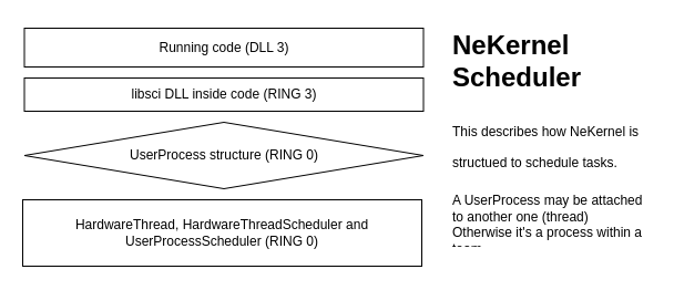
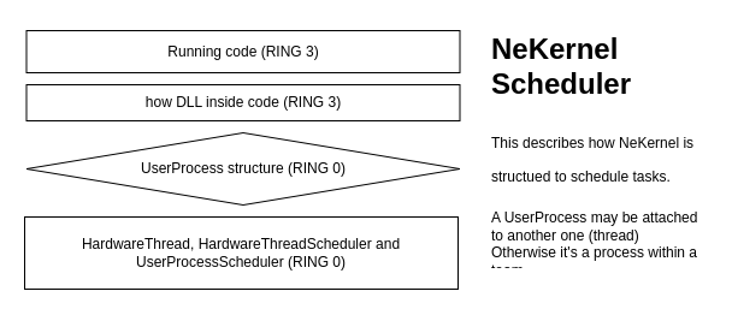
  <mxCell id="0" />
  <mxCell id="1" parent="0" />
- <mxCell id="2" value="libsci DLL inside code (RING 3)" style="rounded=0;whiteSpace=wrap;html=1;" parent="1" vertex="1"><mxGeometry x="21.5" y="70" width="360" height="30" as="geometry" /></mxCell>
- <mxCell id="3" value="Running code (DLL 3)" style="rounded=0;whiteSpace=wrap;html=1;" parent="1" vertex="1"><mxGeometry x="21.5" y="25" width="360" height="35" as="geometry" /></mxCell>
+ <mxCell id="2" value="how DLL inside code (RING 3)" style="rounded=0;whiteSpace=wrap;html=1;" parent="1" vertex="1"><mxGeometry x="21.5" y="70" width="360" height="30" as="geometry" /></mxCell>
+ <mxCell id="3" value="Running code (RING 3)" style="rounded=0;whiteSpace=wrap;html=1;" parent="1" vertex="1"><mxGeometry x="21.5" y="25" width="360" height="35" as="geometry" /></mxCell>
  <mxCell id="4" value="&lt;h1 style=&quot;margin-top: 0px;&quot;&gt;&lt;span style=&quot;background-color: initial;&quot;&gt;NeKernel Scheduler&lt;/span&gt;&lt;/h1&gt;&lt;h1 style=&quot;margin-top: 0px;&quot;&gt;&lt;span style=&quot;font-size: 12px; font-weight: 400; background-color: initial;&quot;&gt;This describes how NeKernel is structued to schedule tasks.&lt;/span&gt;&lt;br&gt;&lt;/h1&gt;&lt;div&gt;A UserProcess may be attached to another one (thread)&lt;/div&gt;&lt;div&gt;Otherwise it's a process within a team.&lt;/div&gt;" style="text;html=1;whiteSpace=wrap;overflow=hidden;rounded=0;" parent="1" vertex="1"><mxGeometry x="406" y="20" width="180" height="200" as="geometry" /></mxCell>
  <mxCell id="5" value="UserProcess structure (RING 0)" style="rhombus;whiteSpace=wrap;html=1;" parent="1" vertex="1"><mxGeometry x="21.5" y="110" width="360" height="60" as="geometry" /></mxCell>
  <mxCell id="6" value="HardwareThread, HardwareThreadScheduler and UserProcessScheduler (RING 0)" style="rounded=0;whiteSpace=wrap;html=1;" vertex="1" parent="1"><mxGeometry x="20" y="180" width="360" height="60" as="geometry" /></mxCell>
